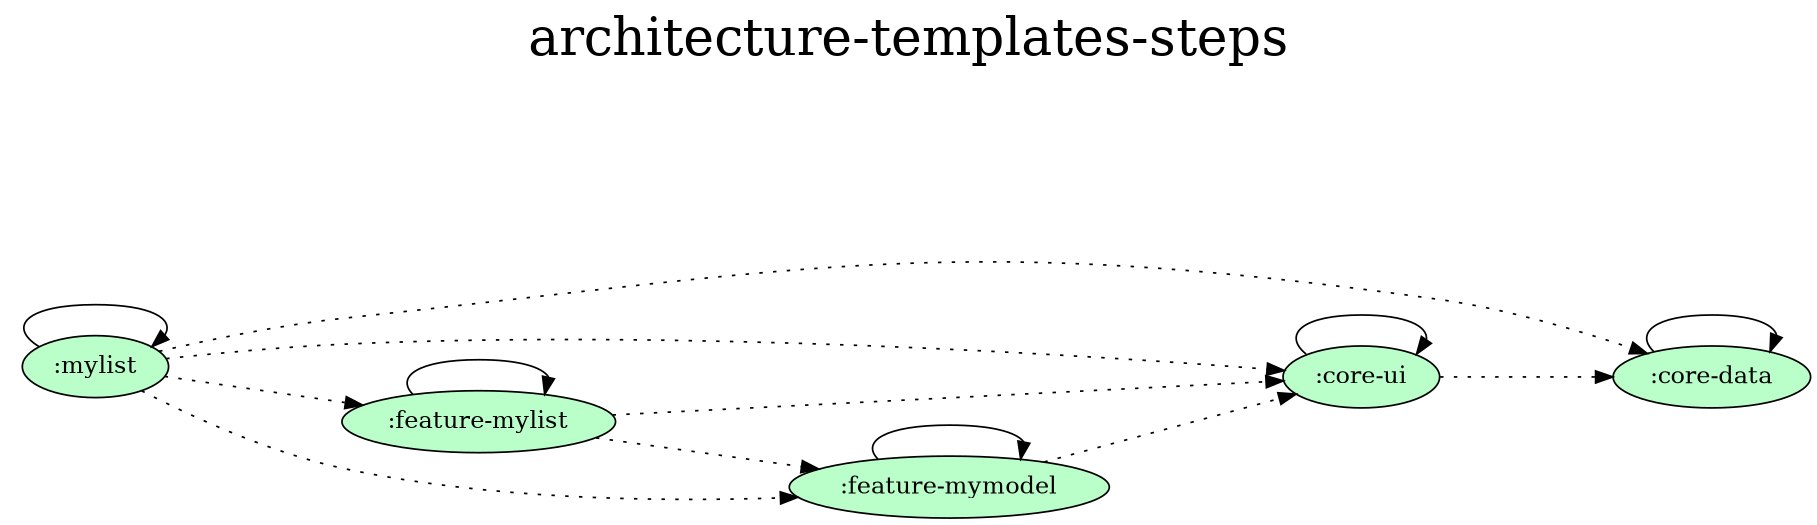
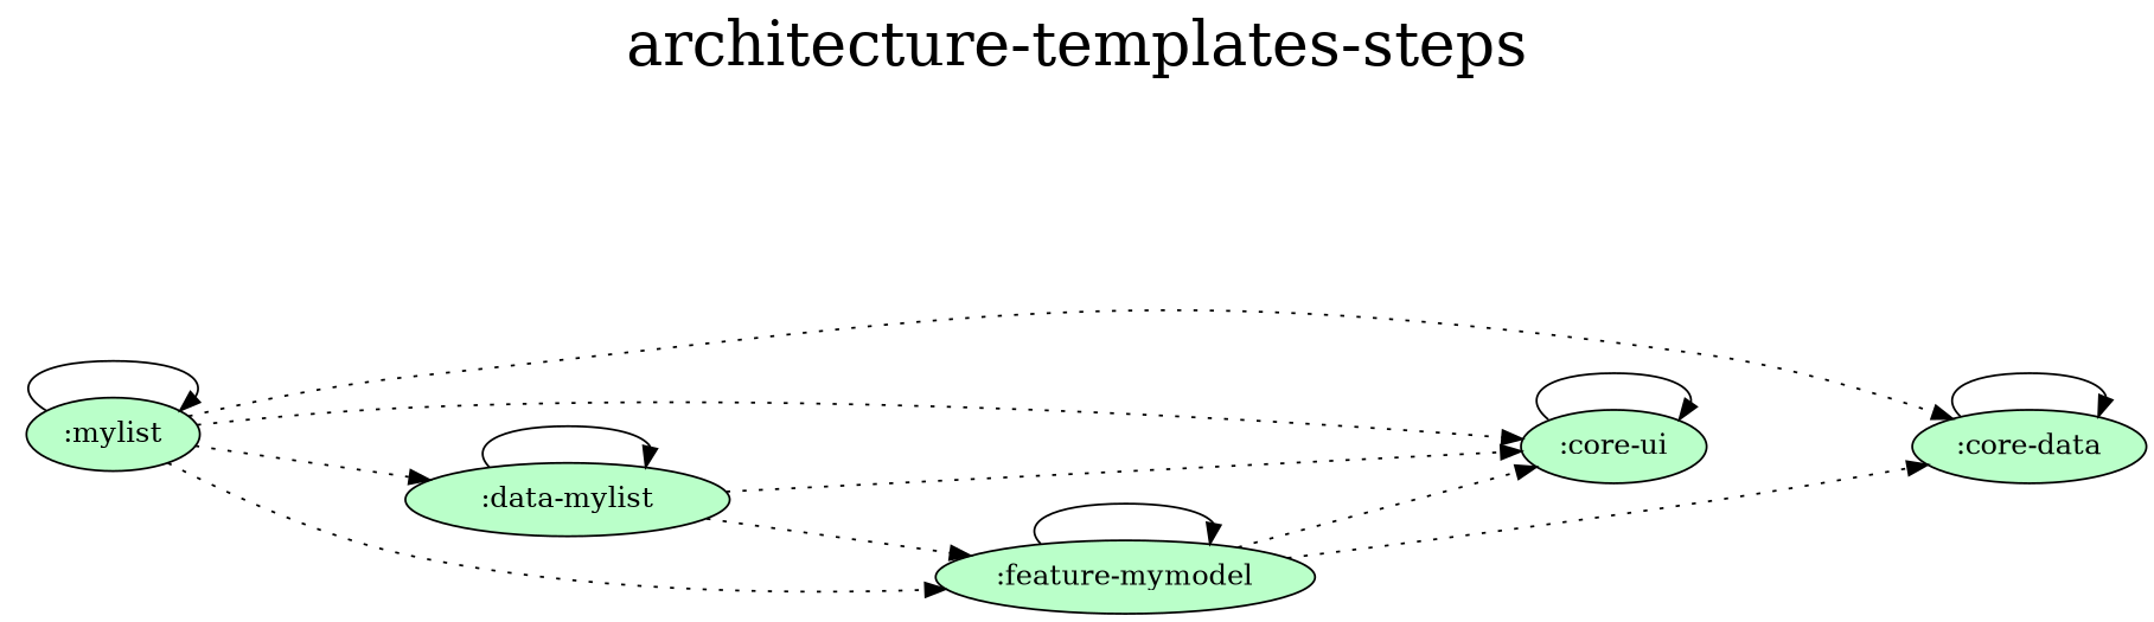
  digraph {
    fontsize=30
    label="architecture-templates-steps\n "
    labelloc=t
    rankdir=LR
    ranksep=1.4
    node [fillcolor="#baffc9" style=filled]
    edge [style=dotted]
    n1 [label=":mylist"]
    ":core-data"
    ":core-ui"
-   ":feature-mylist"
+   ":feature-mylist" [label=":data-mylist"]
    ":feature-mymodel"
    subgraph sub_1 {
      rank=same
    }
    n1 -> n1 [style=""]
    n1 -> ":core-data"
    n1 -> ":core-ui"
    n1 -> ":feature-mylist"
    n1 -> ":feature-mymodel"
    ":core-data" -> ":core-data" [style=""]
    ":core-ui" -> ":core-ui" [style=""]
    ":feature-mylist" -> ":core-ui"
    ":feature-mylist" -> ":feature-mylist" [style=""]
    ":feature-mylist" -> ":feature-mymodel"
-   ":core-ui" -> ":core-data"
+   ":feature-mymodel" -> ":core-data"
    ":feature-mymodel" -> ":core-ui"
    ":feature-mymodel" -> ":feature-mymodel" [style=""]
  }
